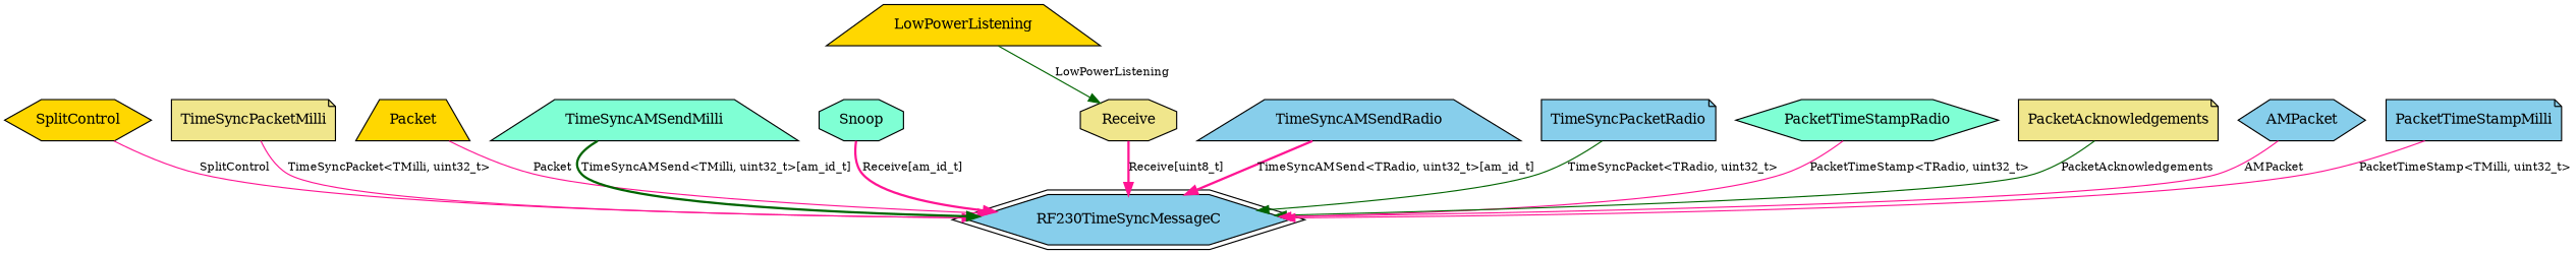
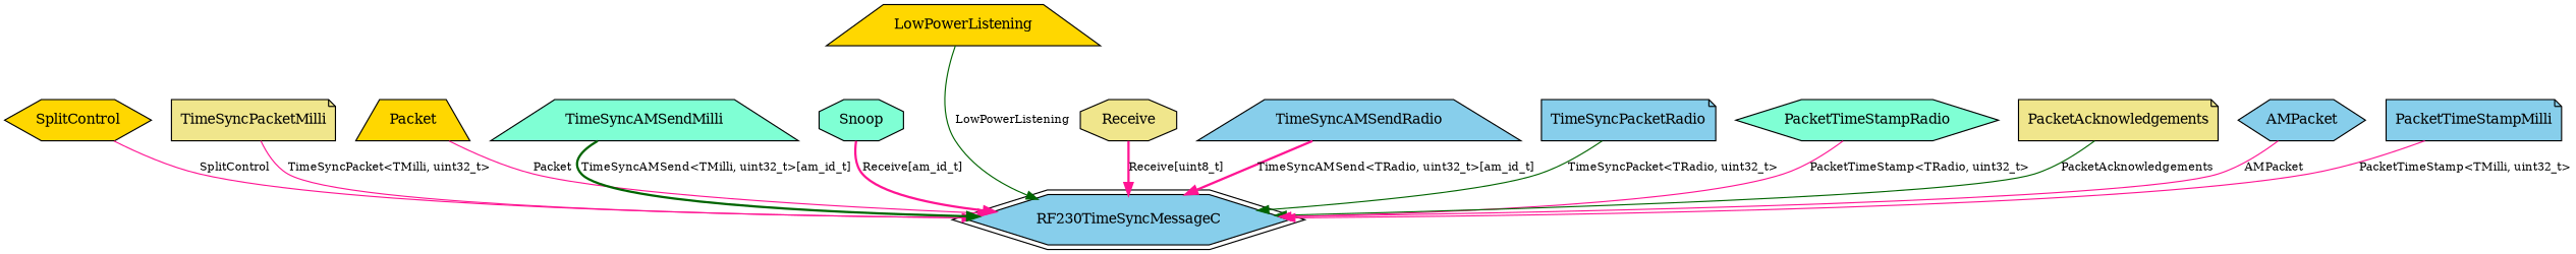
  digraph {
    node [fillcolor=skyblue fontsize=12 shape=hexagon style=filled]
    edge [color=deeppink fontsize=10]
    n1 [fillcolor=gold label=SplitControl]
    RF230TimeSyncMessageC [peripheries=2]
    n3 [fillcolor=khaki label=TimeSyncPacketMilli shape=note]
    n4 [fillcolor=gold label=Packet shape=trapezium]
    n5 [fillcolor=aquamarine label=TimeSyncAMSendMilli shape=trapezium]
    n6 [fillcolor=aquamarine label=Snoop shape=octagon]
    n7 [fillcolor=gold label=LowPowerListening shape=trapezium]
    n8 [label=TimeSyncAMSendRadio shape=trapezium]
    n9 [fillcolor=khaki label=Receive shape=octagon]
    n10 [label=TimeSyncPacketRadio shape=note]
    n11 [fillcolor=aquamarine label=PacketTimeStampRadio]
    n12 [fillcolor=khaki label=PacketAcknowledgements shape=note]
    n13 [label=AMPacket]
    n14 [label=PacketTimeStampMilli shape=note]
    n1 -> RF230TimeSyncMessageC [label=SplitControl]
    n3 -> RF230TimeSyncMessageC [label="TimeSyncPacket<TMilli, uint32_t>"]
    n4 -> RF230TimeSyncMessageC [label=Packet]
    n5 -> RF230TimeSyncMessageC [color=darkgreen label="TimeSyncAMSend<TMilli, uint32_t>[am_id_t]" style=bold]
    n6 -> RF230TimeSyncMessageC [label="Receive[am_id_t]" style=bold]
-   n7 -> n9 [color=darkgreen label=LowPowerListening]
+   n7 -> RF230TimeSyncMessageC [color=darkgreen label=LowPowerListening]
    n8 -> RF230TimeSyncMessageC [label="TimeSyncAMSend<TRadio, uint32_t>[am_id_t]" style=bold]
    n9 -> RF230TimeSyncMessageC [label="Receive[uint8_t]" style=bold]
    n10 -> RF230TimeSyncMessageC [color=darkgreen label="TimeSyncPacket<TRadio, uint32_t>"]
    n11 -> RF230TimeSyncMessageC [label="PacketTimeStamp<TRadio, uint32_t>"]
    n12 -> RF230TimeSyncMessageC [color=darkgreen label=PacketAcknowledgements]
    n13 -> RF230TimeSyncMessageC [label=AMPacket]
    n14 -> RF230TimeSyncMessageC [label="PacketTimeStamp<TMilli, uint32_t>"]
  }
